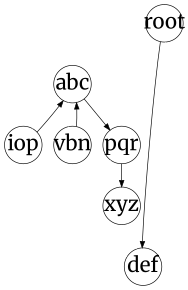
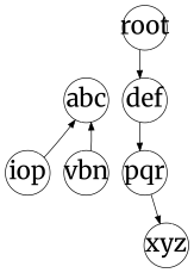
  digraph {
    fontname=Merriweather
    node [fillcolor=white fixedsize=true fontcolor=black fontname=Merriweather fontsize=32 margin=0 shape=circle style=filled]
    edge [color=white dir=none fontname=Merriweather]
    root [width=0.8]
    abc [fixedsize=shape width=0.8]
    def [width=0.8]
    iop [width=0.8]
    vbn [width=0.8]
    pqr [fixedsize=shape width=0.8]
    xyz [fixedsize=shape width=0.8]
    subgraph sub_1 {
      root
      abc
      def
      iop
      vbn
      pqr
      xyz
    }
    root -> abc
    root -> def [color="" dir=""]
    abc -> iop
    abc -> vbn
    def -> root
-   abc -> pqr [color="" dir=""]
+   def -> pqr [color="" dir=""]
    iop -> abc [color="" dir=""]
    vbn -> abc [color="" dir=""]
    pqr -> def
    pqr -> xyz [color="" dir=""]
    xyz -> def
  }
